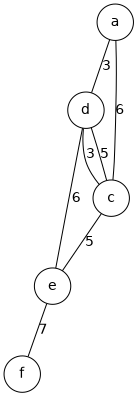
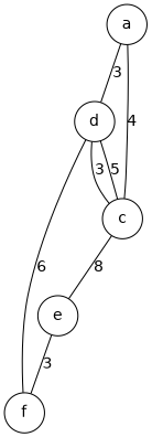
  graph {
    fontname="DejaVu Sans"
    rankdir=TB
    node [fontname="DejaVu Sans" shape=circle]
    edge [fontname="DejaVu Sans"]
    a
    d
    c
    f
    e
    a -- d [label=3]
-   a -- c [label=6]
+   a -- c [label=4]
    d -- c [label=5]
-   d -- e [label=6]
+   d -- f [label=6]
    c -- d [label=3]
-   c -- e [label=5]
-   e -- f [label=7]
+   c -- e [label=8]
+   e -- f [label=3]
  }
